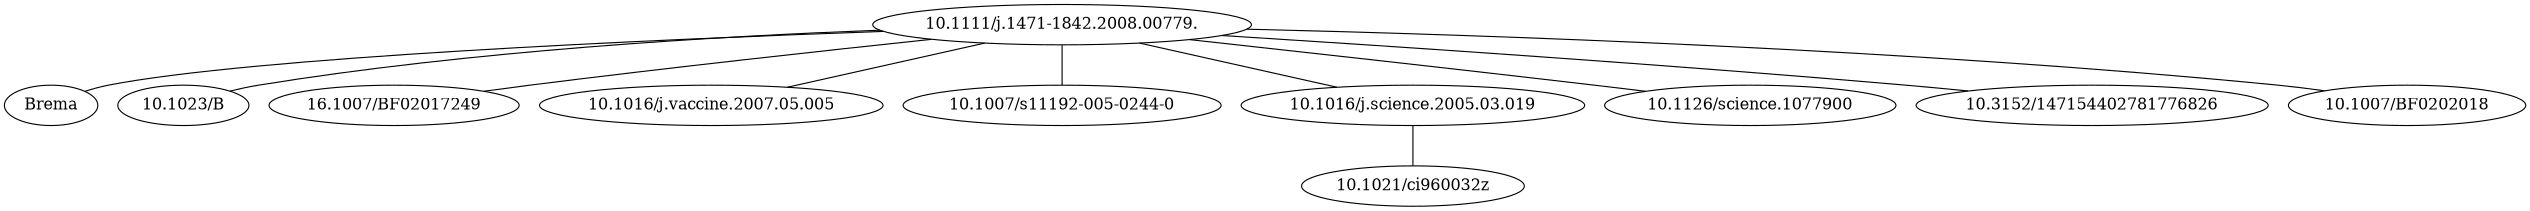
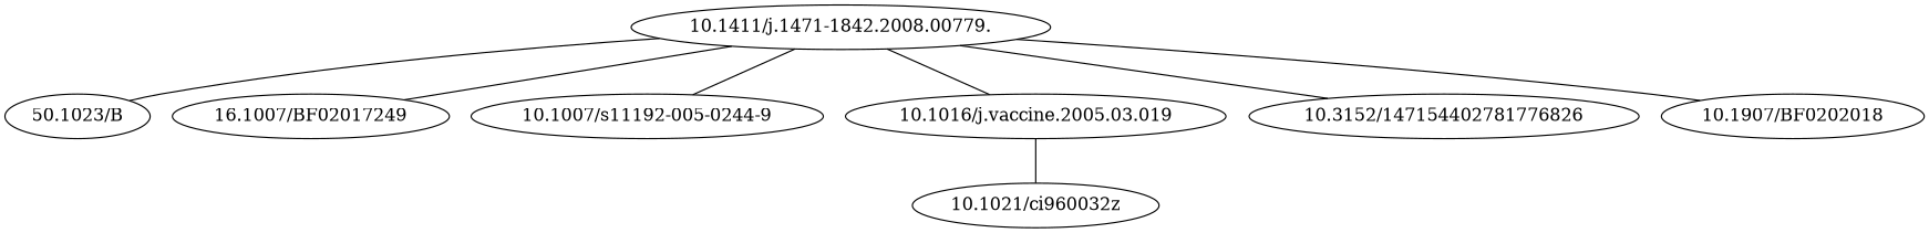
  strict graph {
-   "10.1111/j.1471-1842.2008.00779."
-   Brema
-   "10.1023/B"
+   "10.1111/j.1471-1842.2008.00779." [label="10.1411/j.1471-1842.2008.00779."]
+   "10.1023/B" [label="50.1023/B"]
    n4 [label="16.1007/BF02017249"]
-   "10.1016/j.vaccine.2007.05.005"
-   "10.1007/s11192-005-0244-9" [label="10.1007/s11192-005-0244-0"]
-   "10.1016/j.vaccine.2005.03.019" [label="10.1016/j.science.2005.03.019"]
-   "10.1126/science.1077900"
+   "10.1007/s11192-005-0244-9"
+   "10.1016/j.vaccine.2005.03.019"
    "10.3152/147154402781776826"
-   "10.1007/BF0202018"
+   "10.1007/BF0202018" [label="10.1907/BF0202018"]
    "10.1021/ci960032z"
-   "10.1111/j.1471-1842.2008.00779." -- Brema
    "10.1111/j.1471-1842.2008.00779." -- "10.1023/B"
    "10.1111/j.1471-1842.2008.00779." -- n4
-   "10.1111/j.1471-1842.2008.00779." -- "10.1016/j.vaccine.2007.05.005"
    "10.1111/j.1471-1842.2008.00779." -- "10.1007/s11192-005-0244-9"
    "10.1111/j.1471-1842.2008.00779." -- "10.1016/j.vaccine.2005.03.019"
-   "10.1111/j.1471-1842.2008.00779." -- "10.1126/science.1077900"
    "10.1111/j.1471-1842.2008.00779." -- "10.3152/147154402781776826"
    "10.1111/j.1471-1842.2008.00779." -- "10.1007/BF0202018"
    "10.1016/j.vaccine.2005.03.019" -- "10.1021/ci960032z"
  }
